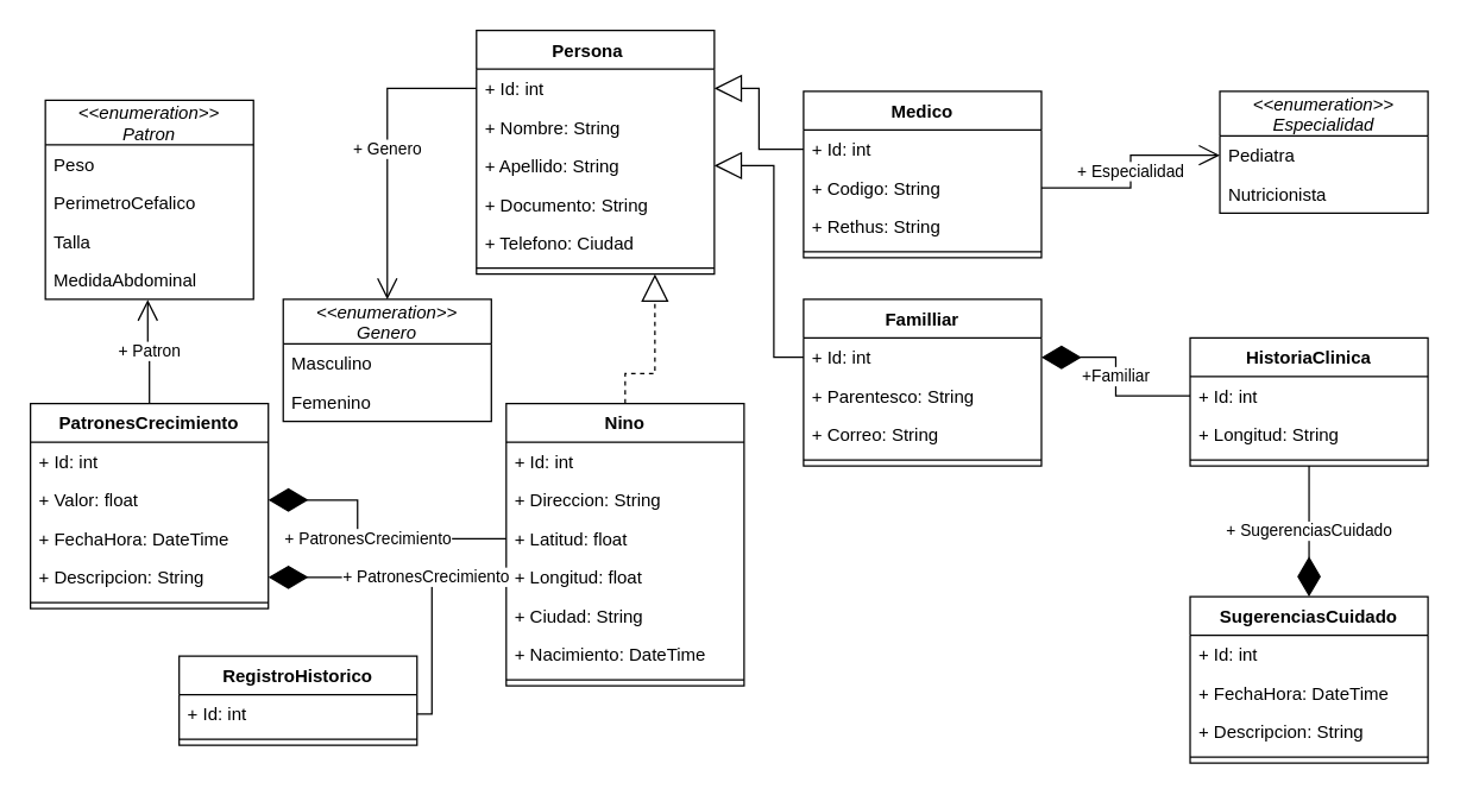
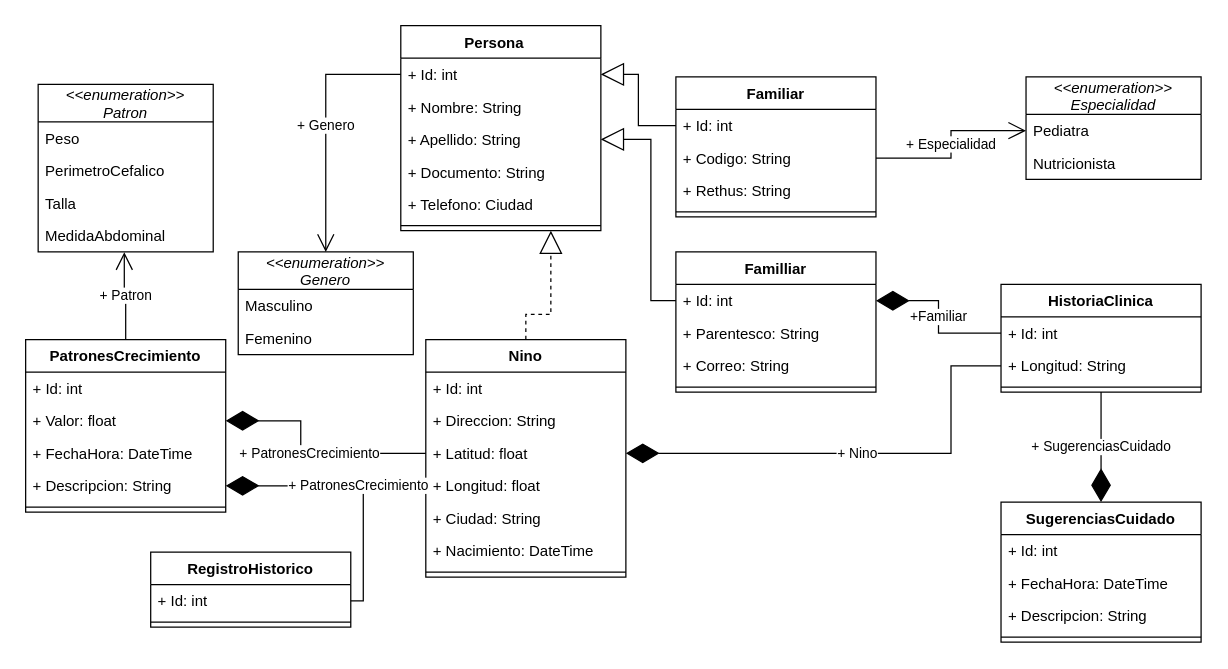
  <mxCell id="0" />
  <mxCell id="1" parent="0" />
  <mxCell id="2" value="Persona   " style="swimlane;fontStyle=1;align=center;verticalAlign=top;childLayout=stackLayout;horizontal=1;startSize=26;horizontalStack=0;resizeParent=1;resizeParentMax=0;resizeLast=0;collapsible=1;marginBottom=0;" vertex="1" parent="1"><mxGeometry x="320" y="20" width="160" height="164" as="geometry" /></mxCell>
  <mxCell id="3" value="+ Id: int" style="text;strokeColor=none;fillColor=none;align=left;verticalAlign=top;spacingLeft=4;spacingRight=4;overflow=hidden;rotatable=0;points=[[0,0.5],[1,0.5]];portConstraint=eastwest;" vertex="1" parent="2"><mxGeometry y="26" width="160" height="26" as="geometry" /></mxCell>
  <mxCell id="4" value="+ Nombre: String" style="text;strokeColor=none;fillColor=none;align=left;verticalAlign=top;spacingLeft=4;spacingRight=4;overflow=hidden;rotatable=0;points=[[0,0.5],[1,0.5]];portConstraint=eastwest;" vertex="1" parent="2"><mxGeometry y="52" width="160" height="26" as="geometry" /></mxCell>
  <mxCell id="5" value="+ Apellido: String" style="text;strokeColor=none;fillColor=none;align=left;verticalAlign=top;spacingLeft=4;spacingRight=4;overflow=hidden;rotatable=0;points=[[0,0.5],[1,0.5]];portConstraint=eastwest;" vertex="1" parent="2"><mxGeometry y="78" width="160" height="26" as="geometry" /></mxCell>
  <mxCell id="6" value="+ Documento: String" style="text;strokeColor=none;fillColor=none;align=left;verticalAlign=top;spacingLeft=4;spacingRight=4;overflow=hidden;rotatable=0;points=[[0,0.5],[1,0.5]];portConstraint=eastwest;" vertex="1" parent="2"><mxGeometry y="104" width="160" height="26" as="geometry" /></mxCell>
  <mxCell id="7" value="+ Telefono: Ciudad" style="text;strokeColor=none;fillColor=none;align=left;verticalAlign=top;spacingLeft=4;spacingRight=4;overflow=hidden;rotatable=0;points=[[0,0.5],[1,0.5]];portConstraint=eastwest;" vertex="1" parent="2"><mxGeometry y="130" width="160" height="26" as="geometry" /></mxCell>
  <mxCell id="8" value="" style="line;strokeWidth=1;fillColor=none;align=left;verticalAlign=middle;spacingTop=-1;spacingLeft=3;spacingRight=3;rotatable=0;labelPosition=right;points=[];portConstraint=eastwest;" vertex="1" parent="2"><mxGeometry y="156" width="160" height="8" as="geometry" /></mxCell>
  <mxCell id="9" value="Familliar" style="swimlane;fontStyle=1;align=center;verticalAlign=top;childLayout=stackLayout;horizontal=1;startSize=26;horizontalStack=0;resizeParent=1;resizeParentMax=0;resizeLast=0;collapsible=1;marginBottom=0;" vertex="1" parent="1"><mxGeometry x="540" y="201" width="160" height="112" as="geometry" /></mxCell>
  <mxCell id="10" value="+ Id: int" style="text;strokeColor=none;fillColor=none;align=left;verticalAlign=top;spacingLeft=4;spacingRight=4;overflow=hidden;rotatable=0;points=[[0,0.5],[1,0.5]];portConstraint=eastwest;" vertex="1" parent="9"><mxGeometry y="26" width="160" height="26" as="geometry" /></mxCell>
  <mxCell id="11" value="+ Parentesco: String" style="text;strokeColor=none;fillColor=none;align=left;verticalAlign=top;spacingLeft=4;spacingRight=4;overflow=hidden;rotatable=0;points=[[0,0.5],[1,0.5]];portConstraint=eastwest;" vertex="1" parent="9"><mxGeometry y="52" width="160" height="26" as="geometry" /></mxCell>
  <mxCell id="12" value="+ Correo: String" style="text;strokeColor=none;fillColor=none;align=left;verticalAlign=top;spacingLeft=4;spacingRight=4;overflow=hidden;rotatable=0;points=[[0,0.5],[1,0.5]];portConstraint=eastwest;" vertex="1" parent="9"><mxGeometry y="78" width="160" height="26" as="geometry" /></mxCell>
  <mxCell id="13" value="" style="line;strokeWidth=1;fillColor=none;align=left;verticalAlign=middle;spacingTop=-1;spacingLeft=3;spacingRight=3;rotatable=0;labelPosition=right;points=[];portConstraint=eastwest;" vertex="1" parent="9"><mxGeometry y="104" width="160" height="8" as="geometry" /></mxCell>
- <mxCell id="14" value="Medico" style="swimlane;fontStyle=1;align=center;verticalAlign=top;childLayout=stackLayout;horizontal=1;startSize=26;horizontalStack=0;resizeParent=1;resizeParentMax=0;resizeLast=0;collapsible=1;marginBottom=0;" vertex="1" parent="1"><mxGeometry x="540" y="61" width="160" height="112" as="geometry" /></mxCell>
+ <mxCell id="14" value="Familiar" style="swimlane;fontStyle=1;align=center;verticalAlign=top;childLayout=stackLayout;horizontal=1;startSize=26;horizontalStack=0;resizeParent=1;resizeParentMax=0;resizeLast=0;collapsible=1;marginBottom=0;" vertex="1" parent="1"><mxGeometry x="540" y="61" width="160" height="112" as="geometry" /></mxCell>
  <mxCell id="15" value="+ Id: int" style="text;strokeColor=none;fillColor=none;align=left;verticalAlign=top;spacingLeft=4;spacingRight=4;overflow=hidden;rotatable=0;points=[[0,0.5],[1,0.5]];portConstraint=eastwest;" vertex="1" parent="14"><mxGeometry y="26" width="160" height="26" as="geometry" /></mxCell>
  <mxCell id="16" value="+ Codigo: String" style="text;strokeColor=none;fillColor=none;align=left;verticalAlign=top;spacingLeft=4;spacingRight=4;overflow=hidden;rotatable=0;points=[[0,0.5],[1,0.5]];portConstraint=eastwest;" vertex="1" parent="14"><mxGeometry y="52" width="160" height="26" as="geometry" /></mxCell>
  <mxCell id="17" value="+ Rethus: String" style="text;strokeColor=none;fillColor=none;align=left;verticalAlign=top;spacingLeft=4;spacingRight=4;overflow=hidden;rotatable=0;points=[[0,0.5],[1,0.5]];portConstraint=eastwest;" vertex="1" parent="14"><mxGeometry y="78" width="160" height="26" as="geometry" /></mxCell>
  <mxCell id="18" value="" style="line;strokeWidth=1;fillColor=none;align=left;verticalAlign=middle;spacingTop=-1;spacingLeft=3;spacingRight=3;rotatable=0;labelPosition=right;points=[];portConstraint=eastwest;" vertex="1" parent="14"><mxGeometry y="104" width="160" height="8" as="geometry" /></mxCell>
  <mxCell id="19" value="&lt;&lt;enumeration&gt;&gt;&#10;Especialidad" style="swimlane;fontStyle=2;childLayout=stackLayout;horizontal=1;startSize=30;fillColor=none;horizontalStack=0;resizeParent=1;resizeParentMax=0;resizeLast=0;collapsible=1;marginBottom=0;" vertex="1" parent="1"><mxGeometry x="820" y="61" width="140" height="82" as="geometry" /></mxCell>
  <mxCell id="20" value="Pediatra" style="text;strokeColor=none;fillColor=none;align=left;verticalAlign=top;spacingLeft=4;spacingRight=4;overflow=hidden;rotatable=0;points=[[0,0.5],[1,0.5]];portConstraint=eastwest;" vertex="1" parent="19"><mxGeometry y="30" width="140" height="26" as="geometry" /></mxCell>
  <mxCell id="21" value="Nutricionista" style="text;strokeColor=none;fillColor=none;align=left;verticalAlign=top;spacingLeft=4;spacingRight=4;overflow=hidden;rotatable=0;points=[[0,0.5],[1,0.5]];portConstraint=eastwest;" vertex="1" parent="19"><mxGeometry y="56" width="140" height="26" as="geometry" /></mxCell>
  <mxCell id="22" value="" style="endArrow=block;endSize=16;endFill=0;html=1;rounded=0;entryX=1;entryY=0.5;entryDx=0;entryDy=0;exitX=0;exitY=0.5;exitDx=0;exitDy=0;edgeStyle=orthogonalEdgeStyle;" edge="1" parent="1" source="15" target="3"><mxGeometry width="160" relative="1" as="geometry"><mxPoint x="490" y="231" as="sourcePoint" /><mxPoint x="650" y="231" as="targetPoint" /></mxGeometry></mxCell>
  <mxCell id="23" value="" style="endArrow=block;endSize=16;endFill=0;html=1;rounded=0;entryX=1;entryY=0.5;entryDx=0;entryDy=0;exitX=0;exitY=0.5;exitDx=0;exitDy=0;edgeStyle=orthogonalEdgeStyle;" edge="1" parent="1" source="10" target="5"><mxGeometry width="160" relative="1" as="geometry"><mxPoint x="590" y="110" as="sourcePoint" /><mxPoint x="457" y="110" as="targetPoint" /><Array as="points"><mxPoint x="520" y="240" /><mxPoint x="520" y="111" /></Array></mxGeometry></mxCell>
  <mxCell id="24" value="Nino" style="swimlane;fontStyle=1;align=center;verticalAlign=top;childLayout=stackLayout;horizontal=1;startSize=26;horizontalStack=0;resizeParent=1;resizeParentMax=0;resizeLast=0;collapsible=1;marginBottom=0;" vertex="1" parent="1"><mxGeometry x="340" y="271" width="160" height="190" as="geometry" /></mxCell>
  <mxCell id="25" value="+ Id: int" style="text;strokeColor=none;fillColor=none;align=left;verticalAlign=top;spacingLeft=4;spacingRight=4;overflow=hidden;rotatable=0;points=[[0,0.5],[1,0.5]];portConstraint=eastwest;" vertex="1" parent="24"><mxGeometry y="26" width="160" height="26" as="geometry" /></mxCell>
  <mxCell id="26" value="+ Direccion: String" style="text;strokeColor=none;fillColor=none;align=left;verticalAlign=top;spacingLeft=4;spacingRight=4;overflow=hidden;rotatable=0;points=[[0,0.5],[1,0.5]];portConstraint=eastwest;" vertex="1" parent="24"><mxGeometry y="52" width="160" height="26" as="geometry" /></mxCell>
  <mxCell id="27" value="+ Latitud: float" style="text;strokeColor=none;fillColor=none;align=left;verticalAlign=top;spacingLeft=4;spacingRight=4;overflow=hidden;rotatable=0;points=[[0,0.5],[1,0.5]];portConstraint=eastwest;" vertex="1" parent="24"><mxGeometry y="78" width="160" height="26" as="geometry" /></mxCell>
  <mxCell id="28" value="+ Longitud: float" style="text;strokeColor=none;fillColor=none;align=left;verticalAlign=top;spacingLeft=4;spacingRight=4;overflow=hidden;rotatable=0;points=[[0,0.5],[1,0.5]];portConstraint=eastwest;" vertex="1" parent="24"><mxGeometry y="104" width="160" height="26" as="geometry" /></mxCell>
  <mxCell id="29" value="+ Ciudad: String" style="text;strokeColor=none;fillColor=none;align=left;verticalAlign=top;spacingLeft=4;spacingRight=4;overflow=hidden;rotatable=0;points=[[0,0.5],[1,0.5]];portConstraint=eastwest;" vertex="1" parent="24"><mxGeometry y="130" width="160" height="26" as="geometry" /></mxCell>
  <mxCell id="30" value="+ Nacimiento: DateTime" style="text;strokeColor=none;fillColor=none;align=left;verticalAlign=top;spacingLeft=4;spacingRight=4;overflow=hidden;rotatable=0;points=[[0,0.5],[1,0.5]];portConstraint=eastwest;" vertex="1" parent="24"><mxGeometry y="156" width="160" height="26" as="geometry" /></mxCell>
  <mxCell id="31" value="" style="line;strokeWidth=1;fillColor=none;align=left;verticalAlign=middle;spacingTop=-1;spacingLeft=3;spacingRight=3;rotatable=0;labelPosition=right;points=[];portConstraint=eastwest;" vertex="1" parent="24"><mxGeometry y="182" width="160" height="8" as="geometry" /></mxCell>
  <mxCell id="32" value="" style="endArrow=block;endSize=16;endFill=0;html=1;rounded=0;entryX=0.75;entryY=1;entryDx=0;entryDy=0;exitX=0.5;exitY=0;exitDx=0;exitDy=0;edgeStyle=orthogonalEdgeStyle;dashed=1;" edge="1" parent="1" source="24" target="2"><mxGeometry width="160" relative="1" as="geometry"><mxPoint x="443" y="329" as="sourcePoint" /><mxPoint x="350" y="241" as="targetPoint" /><Array as="points"><mxPoint x="420" y="251" /><mxPoint x="440" y="251" /></Array></mxGeometry></mxCell>
  <mxCell id="33" value="&lt;&lt;enumeration&gt;&gt;&#10;Patron" style="swimlane;fontStyle=2;childLayout=stackLayout;horizontal=1;startSize=30;fillColor=none;horizontalStack=0;resizeParent=1;resizeParentMax=0;resizeLast=0;collapsible=1;marginBottom=0;" vertex="1" parent="1"><mxGeometry x="30" y="67" width="140" height="134" as="geometry" /></mxCell>
  <mxCell id="34" value="Peso" style="text;strokeColor=none;fillColor=none;align=left;verticalAlign=top;spacingLeft=4;spacingRight=4;overflow=hidden;rotatable=0;points=[[0,0.5],[1,0.5]];portConstraint=eastwest;" vertex="1" parent="33"><mxGeometry y="30" width="140" height="26" as="geometry" /></mxCell>
  <mxCell id="35" value="PerimetroCefalico" style="text;strokeColor=none;fillColor=none;align=left;verticalAlign=top;spacingLeft=4;spacingRight=4;overflow=hidden;rotatable=0;points=[[0,0.5],[1,0.5]];portConstraint=eastwest;" vertex="1" parent="33"><mxGeometry y="56" width="140" height="26" as="geometry" /></mxCell>
  <mxCell id="36" value="Talla" style="text;strokeColor=none;fillColor=none;align=left;verticalAlign=top;spacingLeft=4;spacingRight=4;overflow=hidden;rotatable=0;points=[[0,0.5],[1,0.5]];portConstraint=eastwest;" vertex="1" parent="33"><mxGeometry y="82" width="140" height="26" as="geometry" /></mxCell>
  <mxCell id="37" value="MedidaAbdominal" style="text;strokeColor=none;fillColor=none;align=left;verticalAlign=top;spacingLeft=4;spacingRight=4;overflow=hidden;rotatable=0;points=[[0,0.5],[1,0.5]];portConstraint=eastwest;" vertex="1" parent="33"><mxGeometry y="108" width="140" height="26" as="geometry" /></mxCell>
  <mxCell id="38" value="HistoriaClinica" style="swimlane;fontStyle=1;align=center;verticalAlign=top;childLayout=stackLayout;horizontal=1;startSize=26;horizontalStack=0;resizeParent=1;resizeParentMax=0;resizeLast=0;collapsible=1;marginBottom=0;" vertex="1" parent="1"><mxGeometry x="800" y="227" width="160" height="86" as="geometry" /></mxCell>
  <mxCell id="39" value="+ Id: int" style="text;strokeColor=none;fillColor=none;align=left;verticalAlign=top;spacingLeft=4;spacingRight=4;overflow=hidden;rotatable=0;points=[[0,0.5],[1,0.5]];portConstraint=eastwest;" vertex="1" parent="38"><mxGeometry y="26" width="160" height="26" as="geometry" /></mxCell>
  <mxCell id="40" value="+ Longitud: String" style="text;strokeColor=none;fillColor=none;align=left;verticalAlign=top;spacingLeft=4;spacingRight=4;overflow=hidden;rotatable=0;points=[[0,0.5],[1,0.5]];portConstraint=eastwest;" vertex="1" parent="38"><mxGeometry y="52" width="160" height="26" as="geometry" /></mxCell>
  <mxCell id="41" value="" style="line;strokeWidth=1;fillColor=none;align=left;verticalAlign=middle;spacingTop=-1;spacingLeft=3;spacingRight=3;rotatable=0;labelPosition=right;points=[];portConstraint=eastwest;" vertex="1" parent="38"><mxGeometry y="78" width="160" height="8" as="geometry" /></mxCell>
  <mxCell id="42" value="+Familiar" style="endArrow=diamondThin;endFill=1;endSize=24;html=1;rounded=0;entryX=1;entryY=0.5;entryDx=0;entryDy=0;exitX=0;exitY=0.5;exitDx=0;exitDy=0;edgeStyle=orthogonalEdgeStyle;" edge="1" parent="1" source="39" target="10"><mxGeometry width="160" relative="1" as="geometry"><mxPoint x="848.24" y="248.868" as="sourcePoint" /><mxPoint x="710" y="162" as="targetPoint" /></mxGeometry></mxCell>
+ <mxCell id="43" value="+ Nino" style="endArrow=diamondThin;endFill=1;endSize=24;html=1;rounded=0;entryX=1;entryY=0.5;entryDx=0;entryDy=0;exitX=0;exitY=0.5;exitDx=0;exitDy=0;edgeStyle=orthogonalEdgeStyle;" edge="1" parent="1" source="40" target="27"><mxGeometry width="160" relative="1" as="geometry"><mxPoint x="850" y="276" as="sourcePoint" /><mxPoint x="710" y="250" as="targetPoint" /><Array as="points"><mxPoint x="760" y="292" /><mxPoint x="760" y="362" /></Array></mxGeometry></mxCell>
  <mxCell id="44" value="SugerenciasCuidado" style="swimlane;fontStyle=1;align=center;verticalAlign=top;childLayout=stackLayout;horizontal=1;startSize=26;horizontalStack=0;resizeParent=1;resizeParentMax=0;resizeLast=0;collapsible=1;marginBottom=0;" vertex="1" parent="1"><mxGeometry x="800" y="401" width="160" height="112" as="geometry" /></mxCell>
  <mxCell id="45" value="+ Id: int" style="text;strokeColor=none;fillColor=none;align=left;verticalAlign=top;spacingLeft=4;spacingRight=4;overflow=hidden;rotatable=0;points=[[0,0.5],[1,0.5]];portConstraint=eastwest;" vertex="1" parent="44"><mxGeometry y="26" width="160" height="26" as="geometry" /></mxCell>
  <mxCell id="46" value="+ FechaHora: DateTime" style="text;strokeColor=none;fillColor=none;align=left;verticalAlign=top;spacingLeft=4;spacingRight=4;overflow=hidden;rotatable=0;points=[[0,0.5],[1,0.5]];portConstraint=eastwest;" vertex="1" parent="44"><mxGeometry y="52" width="160" height="26" as="geometry" /></mxCell>
  <mxCell id="47" value="+ Descripcion: String" style="text;strokeColor=none;fillColor=none;align=left;verticalAlign=top;spacingLeft=4;spacingRight=4;overflow=hidden;rotatable=0;points=[[0,0.5],[1,0.5]];portConstraint=eastwest;" vertex="1" parent="44"><mxGeometry y="78" width="160" height="26" as="geometry" /></mxCell>
  <mxCell id="48" value="" style="line;strokeWidth=1;fillColor=none;align=left;verticalAlign=middle;spacingTop=-1;spacingLeft=3;spacingRight=3;rotatable=0;labelPosition=right;points=[];portConstraint=eastwest;" vertex="1" parent="44"><mxGeometry y="104" width="160" height="8" as="geometry" /></mxCell>
  <mxCell id="49" value="+ SugerenciasCuidado" style="endArrow=diamondThin;endFill=1;endSize=24;html=1;rounded=0;entryX=0.5;entryY=0;entryDx=0;entryDy=0;exitX=0.5;exitY=1;exitDx=0;exitDy=0;edgeStyle=orthogonalEdgeStyle;" edge="1" parent="1" source="38" target="44"><mxGeometry width="160" relative="1" as="geometry"><mxPoint x="640" y="391" as="sourcePoint" /><mxPoint x="800" y="391" as="targetPoint" /></mxGeometry></mxCell>
  <mxCell id="50" value="+ Especialidad" style="endArrow=open;endFill=1;endSize=12;html=1;rounded=0;entryX=0;entryY=0.5;entryDx=0;entryDy=0;exitX=1;exitY=0.5;exitDx=0;exitDy=0;edgeStyle=orthogonalEdgeStyle;" edge="1" parent="1" source="16" target="20"><mxGeometry width="160" relative="1" as="geometry"><mxPoint x="640" y="116.55" as="sourcePoint" /><mxPoint x="800" y="116.55" as="targetPoint" /></mxGeometry></mxCell>
  <mxCell id="51" value="PatronesCrecimiento" style="swimlane;fontStyle=1;align=center;verticalAlign=top;childLayout=stackLayout;horizontal=1;startSize=26;horizontalStack=0;resizeParent=1;resizeParentMax=0;resizeLast=0;collapsible=1;marginBottom=0;" vertex="1" parent="1"><mxGeometry x="20" y="271" width="160" height="138" as="geometry" /></mxCell>
  <mxCell id="52" value="+ Id: int" style="text;strokeColor=none;fillColor=none;align=left;verticalAlign=top;spacingLeft=4;spacingRight=4;overflow=hidden;rotatable=0;points=[[0,0.5],[1,0.5]];portConstraint=eastwest;" vertex="1" parent="51"><mxGeometry y="26" width="160" height="26" as="geometry" /></mxCell>
  <mxCell id="53" value="+ Valor: float" style="text;strokeColor=none;fillColor=none;align=left;verticalAlign=top;spacingLeft=4;spacingRight=4;overflow=hidden;rotatable=0;points=[[0,0.5],[1,0.5]];portConstraint=eastwest;" vertex="1" parent="51"><mxGeometry y="52" width="160" height="26" as="geometry" /></mxCell>
  <mxCell id="54" value="+ FechaHora: DateTime" style="text;strokeColor=none;fillColor=none;align=left;verticalAlign=top;spacingLeft=4;spacingRight=4;overflow=hidden;rotatable=0;points=[[0,0.5],[1,0.5]];portConstraint=eastwest;" vertex="1" parent="51"><mxGeometry y="78" width="160" height="26" as="geometry" /></mxCell>
  <mxCell id="55" value="+ Descripcion: String" style="text;strokeColor=none;fillColor=none;align=left;verticalAlign=top;spacingLeft=4;spacingRight=4;overflow=hidden;rotatable=0;points=[[0,0.5],[1,0.5]];portConstraint=eastwest;" vertex="1" parent="51"><mxGeometry y="104" width="160" height="26" as="geometry" /></mxCell>
  <mxCell id="56" value="" style="line;strokeWidth=1;fillColor=none;align=left;verticalAlign=middle;spacingTop=-1;spacingLeft=3;spacingRight=3;rotatable=0;labelPosition=right;points=[];portConstraint=eastwest;" vertex="1" parent="51"><mxGeometry y="130" width="160" height="8" as="geometry" /></mxCell>
  <mxCell id="57" value="+ Patron" style="endArrow=open;endFill=1;endSize=12;html=1;rounded=0;exitX=0.5;exitY=0;exitDx=0;exitDy=0;entryX=0.492;entryY=1.008;entryDx=0;entryDy=0;entryPerimeter=0;edgeStyle=orthogonalEdgeStyle;" edge="1" parent="1" source="51" target="37"><mxGeometry width="160" relative="1" as="geometry"><mxPoint x="200" y="451" as="sourcePoint" /><mxPoint x="360" y="451" as="targetPoint" /></mxGeometry></mxCell>
  <mxCell id="58" value="+ PatronesCrecimiento" style="endArrow=diamondThin;endFill=1;endSize=24;html=1;rounded=0;entryX=1;entryY=0.5;entryDx=0;entryDy=0;exitX=0;exitY=0.5;exitDx=0;exitDy=0;edgeStyle=orthogonalEdgeStyle;" edge="1" parent="1" source="27" target="53"><mxGeometry width="160" relative="1" as="geometry"><mxPoint x="200" y="451" as="sourcePoint" /><mxPoint x="360" y="451" as="targetPoint" /><Array as="points"><mxPoint x="240" y="362" /><mxPoint x="240" y="336" /></Array></mxGeometry></mxCell>
  <mxCell id="59" value="RegistroHistorico" style="swimlane;fontStyle=1;align=center;verticalAlign=top;childLayout=stackLayout;horizontal=1;startSize=26;horizontalStack=0;resizeParent=1;resizeParentMax=0;resizeLast=0;collapsible=1;marginBottom=0;" vertex="1" parent="1"><mxGeometry x="120" y="441" width="160" height="60" as="geometry" /></mxCell>
  <mxCell id="60" value="+ Id: int" style="text;strokeColor=none;fillColor=none;align=left;verticalAlign=top;spacingLeft=4;spacingRight=4;overflow=hidden;rotatable=0;points=[[0,0.5],[1,0.5]];portConstraint=eastwest;" vertex="1" parent="59"><mxGeometry y="26" width="160" height="26" as="geometry" /></mxCell>
  <mxCell id="61" value="" style="line;strokeWidth=1;fillColor=none;align=left;verticalAlign=middle;spacingTop=-1;spacingLeft=3;spacingRight=3;rotatable=0;labelPosition=right;points=[];portConstraint=eastwest;" vertex="1" parent="59"><mxGeometry y="52" width="160" height="8" as="geometry" /></mxCell>
  <mxCell id="62" value="+ PatronesCrecimiento" style="endArrow=diamondThin;endFill=1;endSize=24;html=1;rounded=0;entryX=1;entryY=0.5;entryDx=0;entryDy=0;exitX=1;exitY=0.5;exitDx=0;exitDy=0;edgeStyle=orthogonalEdgeStyle;" edge="1" parent="1" source="60" target="55"><mxGeometry width="160" relative="1" as="geometry"><mxPoint x="200" y="531" as="sourcePoint" /><mxPoint x="360" y="531" as="targetPoint" /><Array as="points"><mxPoint x="290" y="480" /><mxPoint x="290" y="388" /></Array></mxGeometry></mxCell>
  <mxCell id="63" value="&lt;&lt;enumeration&gt;&gt;&#10;Genero" style="swimlane;fontStyle=2;childLayout=stackLayout;horizontal=1;startSize=30;fillColor=none;horizontalStack=0;resizeParent=1;resizeParentMax=0;resizeLast=0;collapsible=1;marginBottom=0;" vertex="1" parent="1"><mxGeometry x="190" y="201" width="140" height="82" as="geometry" /></mxCell>
  <mxCell id="64" value="Masculino" style="text;strokeColor=none;fillColor=none;align=left;verticalAlign=top;spacingLeft=4;spacingRight=4;overflow=hidden;rotatable=0;points=[[0,0.5],[1,0.5]];portConstraint=eastwest;" vertex="1" parent="63"><mxGeometry y="30" width="140" height="26" as="geometry" /></mxCell>
  <mxCell id="65" value="Femenino" style="text;strokeColor=none;fillColor=none;align=left;verticalAlign=top;spacingLeft=4;spacingRight=4;overflow=hidden;rotatable=0;points=[[0,0.5],[1,0.5]];portConstraint=eastwest;" vertex="1" parent="63"><mxGeometry y="56" width="140" height="26" as="geometry" /></mxCell>
  <mxCell id="66" value="+ Genero" style="endArrow=open;endFill=1;endSize=12;html=1;rounded=0;entryX=0.5;entryY=0;entryDx=0;entryDy=0;exitX=0;exitY=0.5;exitDx=0;exitDy=0;edgeStyle=orthogonalEdgeStyle;" edge="1" parent="1" source="3" target="63"><mxGeometry width="160" relative="1" as="geometry"><mxPoint x="330" y="142" as="sourcePoint" /><mxPoint x="490" y="142" as="targetPoint" /></mxGeometry></mxCell>
